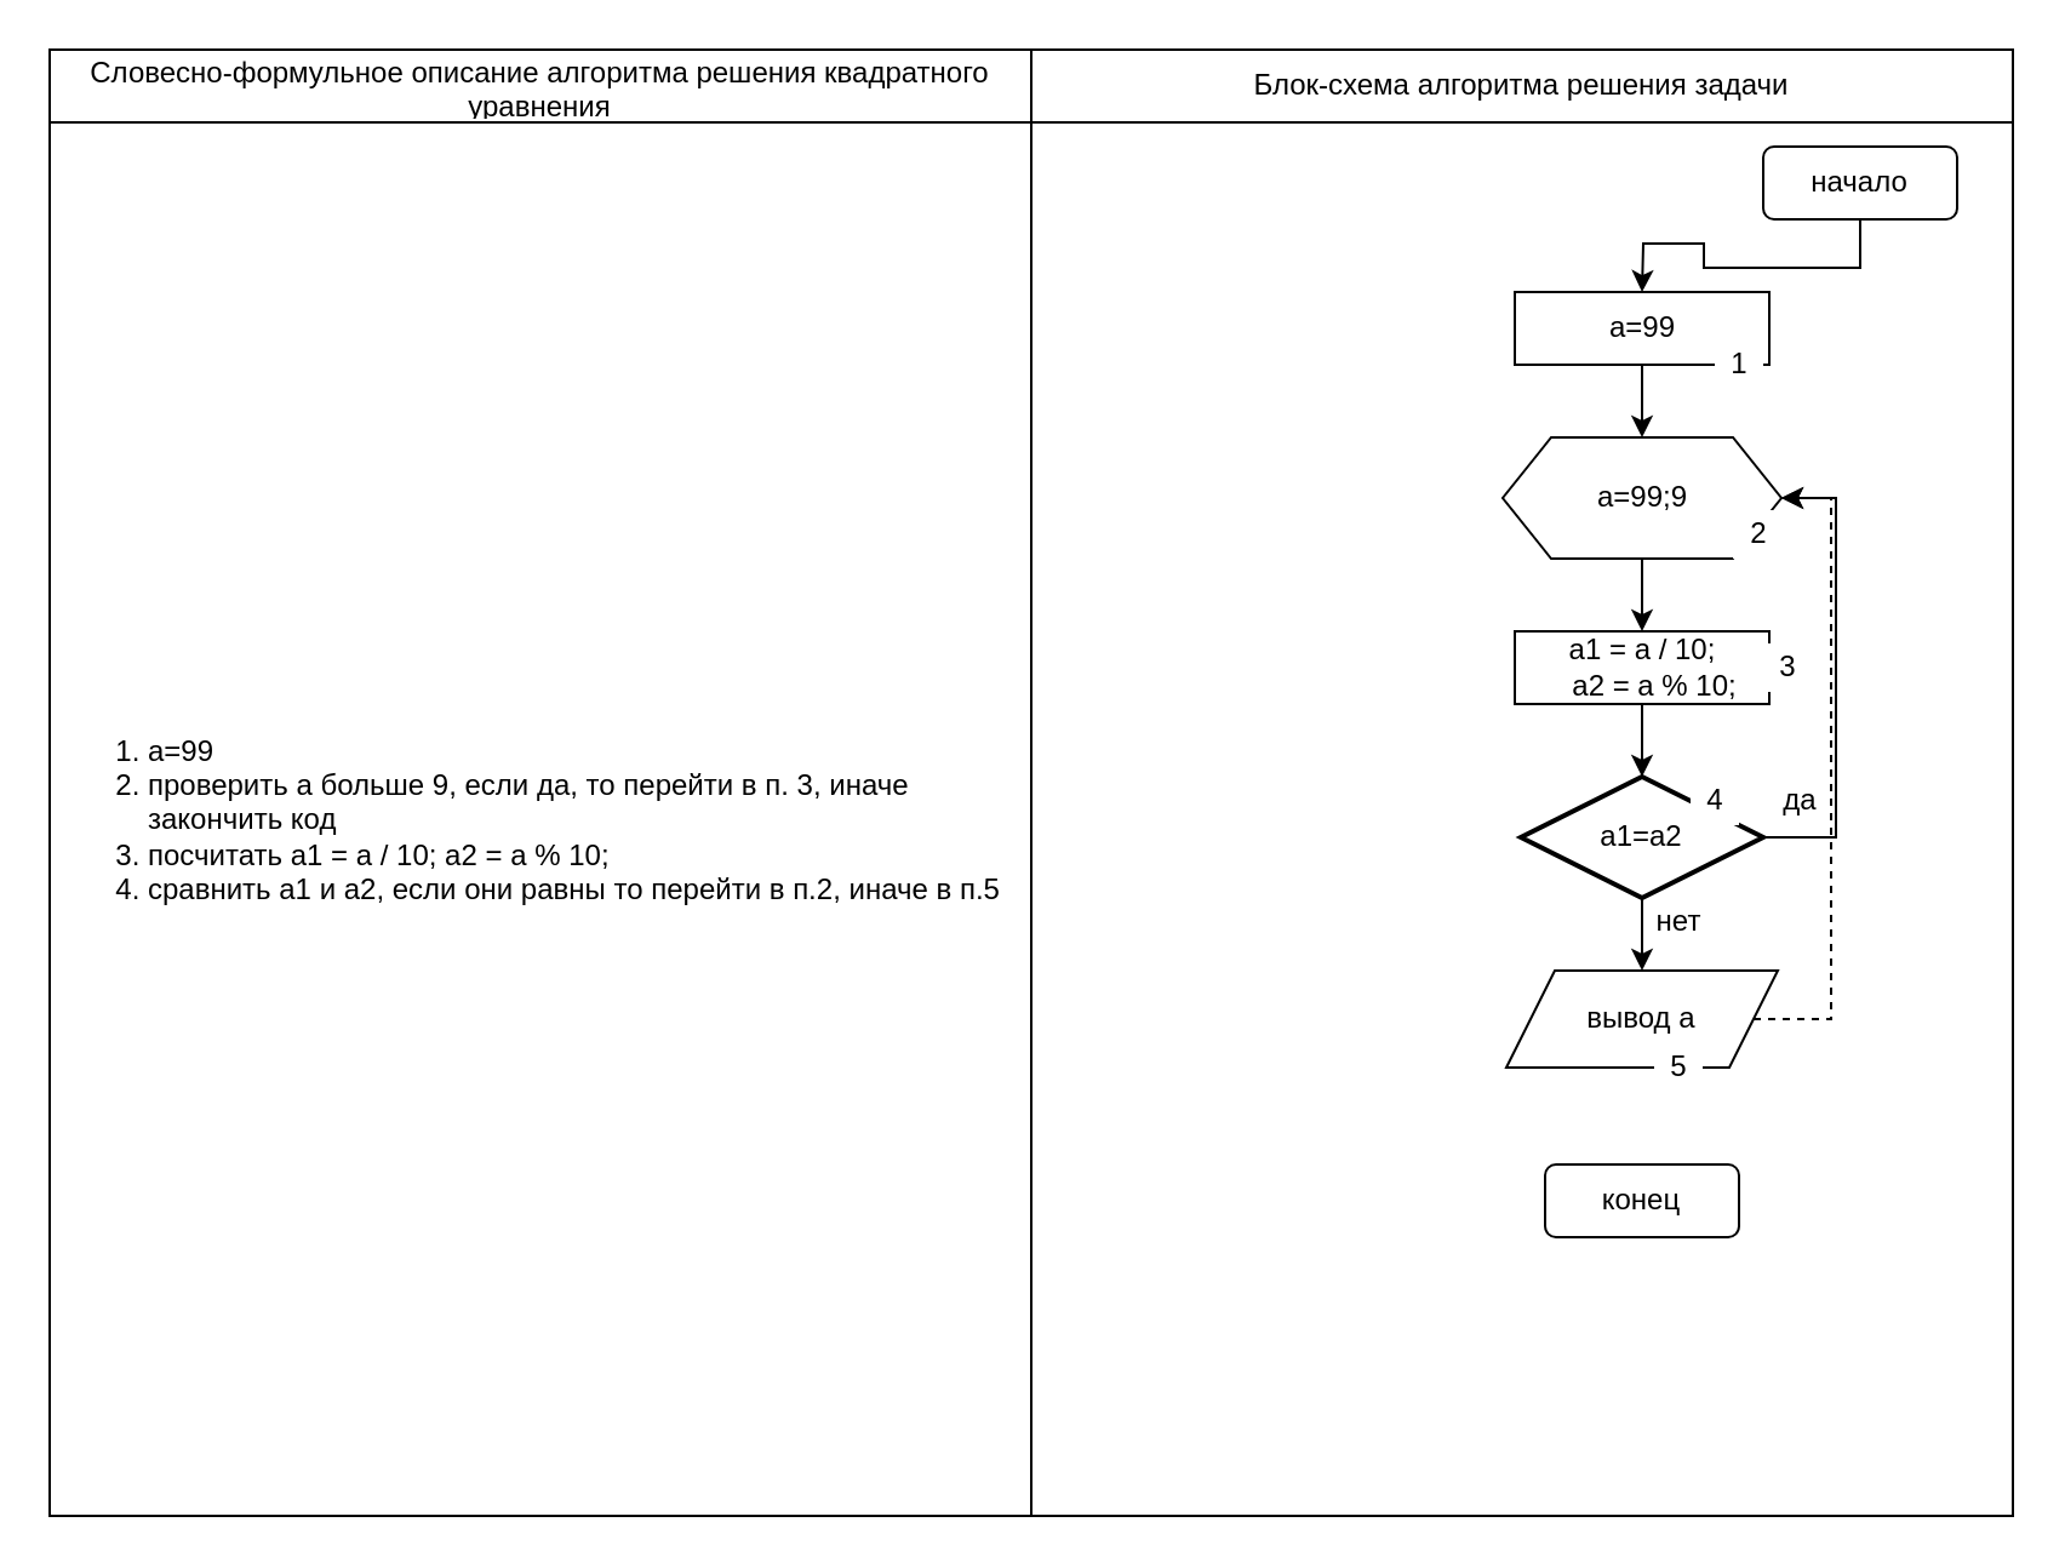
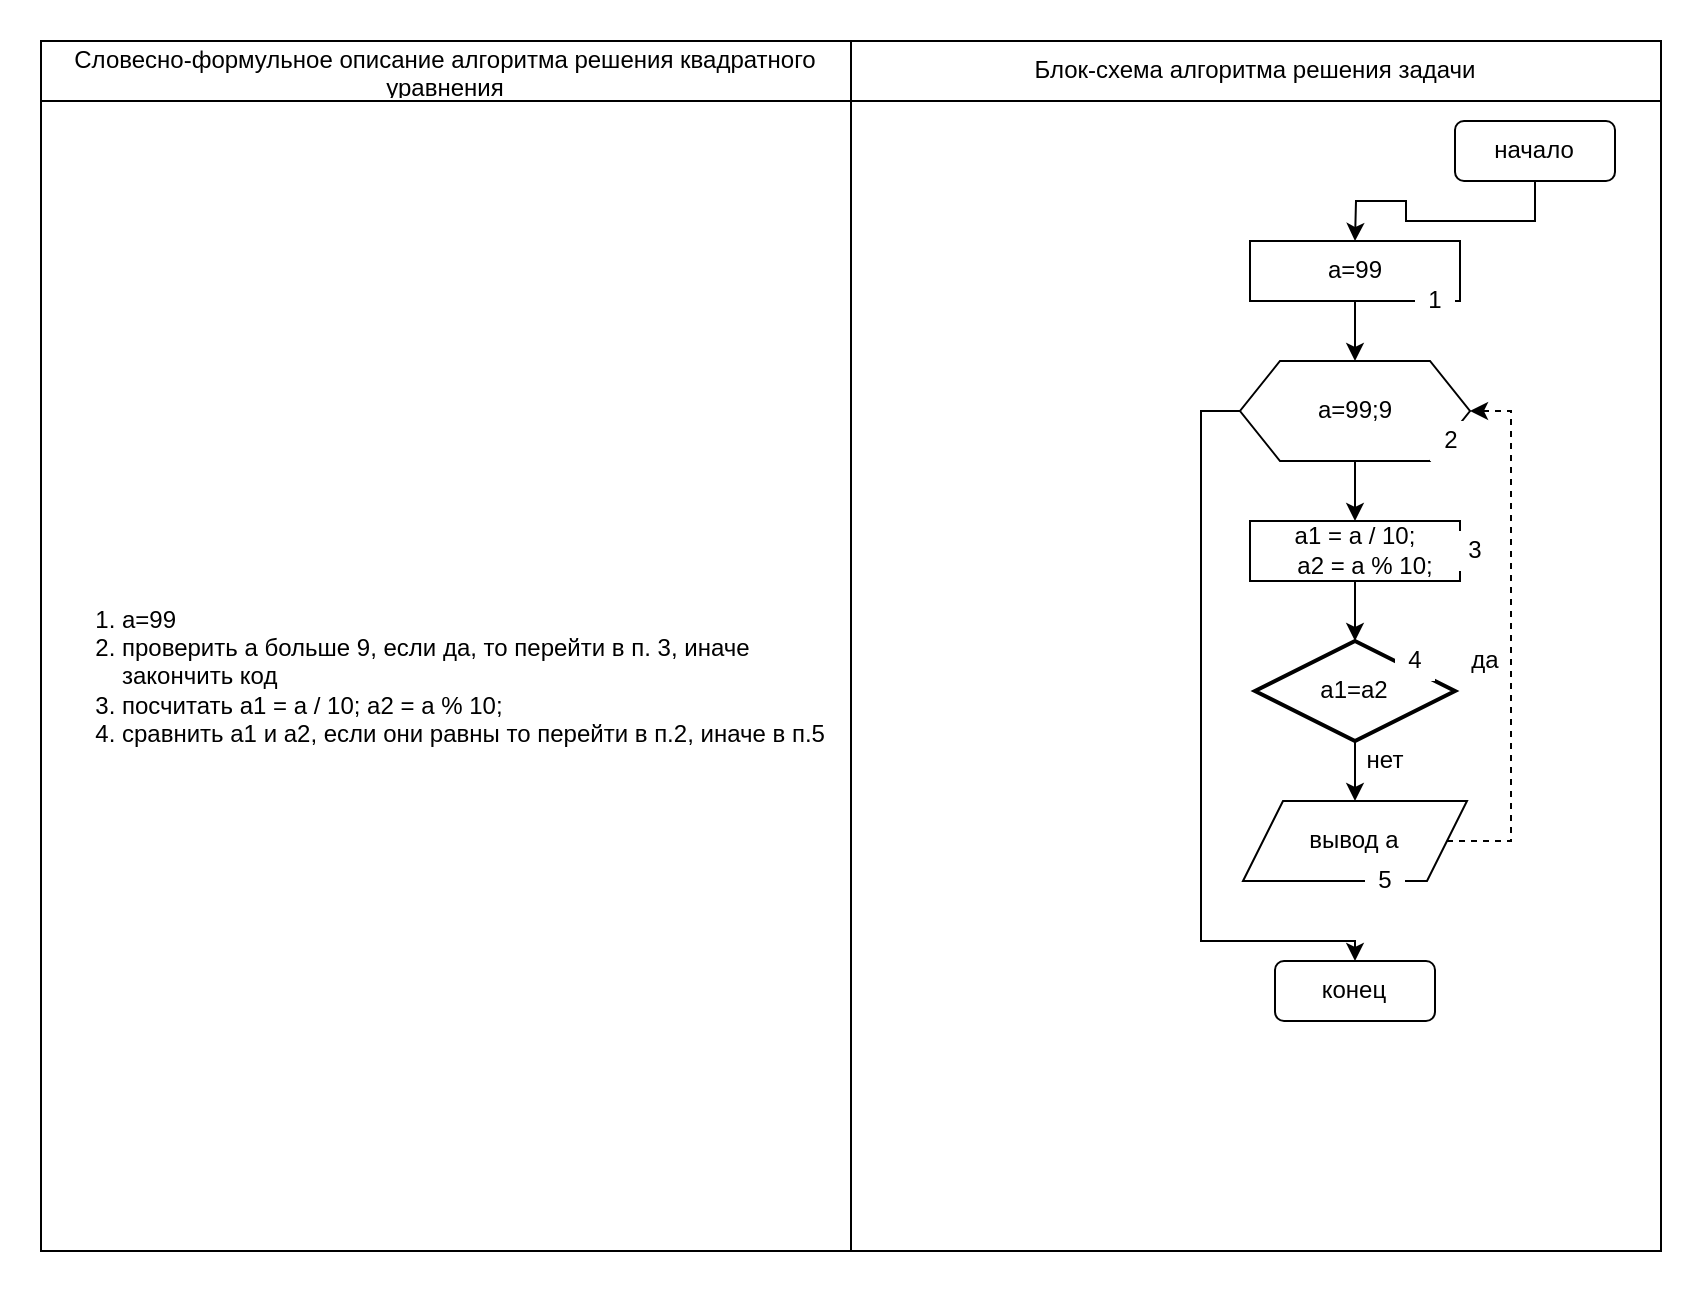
  <mxCell id="0" />
  <mxCell id="1" parent="0" />
  <mxCell id="2" value="" style="shape=table;startSize=0;container=1;collapsible=0;childLayout=tableLayout;" vertex="1" parent="1"><mxGeometry x="20" y="20" width="810" height="605" as="geometry" /></mxCell>
  <mxCell id="3" value="" style="shape=partialRectangle;collapsible=0;dropTarget=0;pointerEvents=0;fillColor=none;top=0;left=0;bottom=0;right=0;points=[[0,0.5],[1,0.5]];portConstraint=eastwest;" vertex="1" parent="2"><mxGeometry width="810" height="30" as="geometry" /></mxCell>
  <mxCell id="4" value="Словесно-формульное описание алгоритма решения квадратного уравнения" style="shape=partialRectangle;html=1;whiteSpace=wrap;connectable=0;overflow=hidden;fillColor=none;top=0;left=0;bottom=0;right=0;pointerEvents=1;" vertex="1" parent="3"><mxGeometry width="405" height="30" as="geometry"><mxRectangle width="405" height="30" as="alternateBounds" /></mxGeometry></mxCell>
  <mxCell id="5" value="Блок-схема алгоритма решения задачи" style="shape=partialRectangle;html=1;whiteSpace=wrap;connectable=0;overflow=hidden;fillColor=none;top=0;left=0;bottom=0;right=0;pointerEvents=1;" vertex="1" parent="3"><mxGeometry x="405" width="405" height="30" as="geometry"><mxRectangle width="405" height="30" as="alternateBounds" /></mxGeometry></mxCell>
  <mxCell id="6" value="" style="shape=partialRectangle;collapsible=0;dropTarget=0;pointerEvents=0;fillColor=none;top=0;left=0;bottom=0;right=0;points=[[0,0.5],[1,0.5]];portConstraint=eastwest;" vertex="1" parent="2"><mxGeometry y="30" width="810" height="575" as="geometry" /></mxCell>
  <mxCell id="7" value="&lt;div align=&quot;left&quot;&gt;&lt;ol&gt;&lt;li&gt;a=99&lt;/li&gt;&lt;li&gt;проверить a больше 9, если да, то перейти в п. 3, иначе закончить код&lt;/li&gt;&lt;li&gt;посчитать a1 = a / 10; a2 = a % 10;&lt;/li&gt;&lt;li&gt;сравнить a1 и a2, если они равны то перейти в п.2, иначе в п.5&lt;br&gt;&lt;/li&gt;&lt;/ol&gt;&lt;/div&gt;" style="shape=partialRectangle;html=1;whiteSpace=wrap;connectable=0;overflow=hidden;fillColor=none;top=0;left=0;bottom=0;right=0;pointerEvents=1;" vertex="1" parent="6"><mxGeometry width="405" height="575" as="geometry"><mxRectangle width="405" height="575" as="alternateBounds" /></mxGeometry></mxCell>
  <mxCell id="8" value="" style="shape=partialRectangle;html=1;whiteSpace=wrap;connectable=0;overflow=hidden;fillColor=none;top=0;left=0;bottom=0;right=0;pointerEvents=1;" vertex="1" parent="6"><mxGeometry x="405" width="405" height="575" as="geometry"><mxRectangle width="405" height="575" as="alternateBounds" /></mxGeometry></mxCell>
  <mxCell id="9" style="edgeStyle=orthogonalEdgeStyle;rounded=0;orthogonalLoop=1;jettySize=auto;html=1;exitX=0.5;exitY=1;exitDx=0;exitDy=0;" edge="1" parent="1" source="10"><mxGeometry relative="1" as="geometry"><mxPoint x="677" y="120" as="targetPoint" /></mxGeometry></mxCell>
  <mxCell id="10" value="начало" style="rounded=1;whiteSpace=wrap;html=1;" vertex="1" parent="1"><mxGeometry x="727" y="60" width="80" height="30" as="geometry" /></mxCell>
  <mxCell id="11" style="edgeStyle=orthogonalEdgeStyle;rounded=0;orthogonalLoop=1;jettySize=auto;html=1;exitX=0.5;exitY=1;exitDx=0;exitDy=0;" edge="1" parent="1" source="12"><mxGeometry relative="1" as="geometry"><mxPoint x="677" y="180" as="targetPoint" /></mxGeometry></mxCell>
  <mxCell id="12" value="a=99" style="rounded=0;whiteSpace=wrap;html=1;" vertex="1" parent="1"><mxGeometry x="624.5" y="120" width="105" height="30" as="geometry" /></mxCell>
  <mxCell id="13" style="edgeStyle=orthogonalEdgeStyle;rounded=0;orthogonalLoop=1;jettySize=auto;html=1;exitX=0.5;exitY=1;exitDx=0;exitDy=0;" edge="1" parent="1" source="15"><mxGeometry relative="1" as="geometry"><mxPoint x="677" y="260" as="targetPoint" /></mxGeometry></mxCell>
+ <mxCell id="14" style="edgeStyle=orthogonalEdgeStyle;rounded=0;orthogonalLoop=1;jettySize=auto;html=1;exitX=0;exitY=0.5;exitDx=0;exitDy=0;entryX=0.5;entryY=0;entryDx=0;entryDy=0;" edge="1" parent="1" source="15" target="25"><mxGeometry relative="1" as="geometry"><Array as="points"><mxPoint x="600" y="205" /><mxPoint x="600" y="470" /><mxPoint x="677" y="470" /></Array></mxGeometry></mxCell>
  <mxCell id="15" value="a=99;9" style="shape=hexagon;perimeter=hexagonPerimeter2;whiteSpace=wrap;html=1;fixedSize=1;" vertex="1" parent="1"><mxGeometry x="619.5" y="180" width="115" height="50" as="geometry" /></mxCell>
  <mxCell id="16" style="edgeStyle=orthogonalEdgeStyle;rounded=0;orthogonalLoop=1;jettySize=auto;html=1;exitX=0.5;exitY=1;exitDx=0;exitDy=0;" edge="1" parent="1" source="17"><mxGeometry relative="1" as="geometry"><mxPoint x="677" y="320" as="targetPoint" /></mxGeometry></mxCell>
  <mxCell id="17" value="a1 = a / 10;&lt;br&gt;&amp;nbsp;&amp;nbsp; a2 = a % 10;" style="rounded=0;whiteSpace=wrap;html=1;" vertex="1" parent="1"><mxGeometry x="624.5" y="260" width="105" height="30" as="geometry" /></mxCell>
- <mxCell id="18" style="edgeStyle=orthogonalEdgeStyle;rounded=0;orthogonalLoop=1;jettySize=auto;html=1;exitX=1;exitY=0.5;exitDx=0;exitDy=0;exitPerimeter=0;entryX=1;entryY=0.5;entryDx=0;entryDy=0;" edge="1" parent="1" source="20" target="15"><mxGeometry relative="1" as="geometry"><Array as="points"><mxPoint x="757" y="345" /><mxPoint x="757" y="205" /></Array></mxGeometry></mxCell>
  <mxCell id="19" style="edgeStyle=orthogonalEdgeStyle;rounded=0;orthogonalLoop=1;jettySize=auto;html=1;exitX=0.5;exitY=1;exitDx=0;exitDy=0;exitPerimeter=0;" edge="1" parent="1" source="20"><mxGeometry relative="1" as="geometry"><mxPoint x="677" y="400" as="targetPoint" /></mxGeometry></mxCell>
  <mxCell id="20" value="a1=a2" style="strokeWidth=2;html=1;shape=mxgraph.flowchart.decision;whiteSpace=wrap;fontFamily=Helvetica;" vertex="1" parent="1"><mxGeometry x="627" y="320" width="100" height="50" as="geometry" /></mxCell>
  <mxCell id="21" value="да" style="text;html=1;align=center;verticalAlign=middle;resizable=0;points=[];autosize=1;strokeColor=none;fillColor=none;" vertex="1" parent="1"><mxGeometry x="727" y="320" width="30" height="20" as="geometry" /></mxCell>
  <mxCell id="22" value="нет" style="text;html=1;align=center;verticalAlign=middle;resizable=0;points=[];autosize=1;strokeColor=none;fillColor=none;" vertex="1" parent="1"><mxGeometry x="677" y="370" width="30" height="20" as="geometry" /></mxCell>
  <mxCell id="23" style="edgeStyle=orthogonalEdgeStyle;rounded=0;orthogonalLoop=1;jettySize=auto;html=1;exitX=1;exitY=0.5;exitDx=0;exitDy=0;entryX=1;entryY=0.5;entryDx=0;entryDy=0;dashed=1;" edge="1" parent="1" source="24" target="15"><mxGeometry relative="1" as="geometry"><Array as="points"><mxPoint x="755" y="420" /><mxPoint x="755" y="205" /></Array></mxGeometry></mxCell>
  <mxCell id="24" value="вывод а" style="shape=parallelogram;perimeter=parallelogramPerimeter;whiteSpace=wrap;html=1;fixedSize=1;" vertex="1" parent="1"><mxGeometry x="621" y="400" width="112" height="40" as="geometry" /></mxCell>
  <mxCell id="25" value="конец" style="rounded=1;whiteSpace=wrap;html=1;" vertex="1" parent="1"><mxGeometry x="637" y="480" width="80" height="30" as="geometry" /></mxCell>
  <mxCell id="26" value="1" style="text;html=1;align=center;verticalAlign=middle;resizable=0;points=[];autosize=1;strokeColor=none;fillColor=#FFFFFF;" vertex="1" parent="1"><mxGeometry x="707" y="140" width="20" height="20" as="geometry" /></mxCell>
  <mxCell id="27" value="2" style="text;html=1;align=center;verticalAlign=middle;resizable=0;points=[];autosize=1;strokeColor=none;fillColor=#FFFFFF;" vertex="1" parent="1"><mxGeometry x="714.5" y="210" width="20" height="20" as="geometry" /></mxCell>
  <mxCell id="28" value="3" style="text;html=1;align=center;verticalAlign=middle;resizable=0;points=[];autosize=1;strokeColor=none;fillColor=#FFFFFF;" vertex="1" parent="1"><mxGeometry x="727" y="265" width="20" height="20" as="geometry" /></mxCell>
  <mxCell id="29" value="4" style="text;html=1;align=center;verticalAlign=middle;resizable=0;points=[];autosize=1;strokeColor=none;fillColor=#FFFFFF;" vertex="1" parent="1"><mxGeometry x="697" y="320" width="20" height="20" as="geometry" /></mxCell>
  <mxCell id="30" value="5" style="text;html=1;align=center;verticalAlign=middle;resizable=0;points=[];autosize=1;strokeColor=none;fillColor=#FFFFFF;" vertex="1" parent="1"><mxGeometry x="682" y="430" width="20" height="20" as="geometry" /></mxCell>
